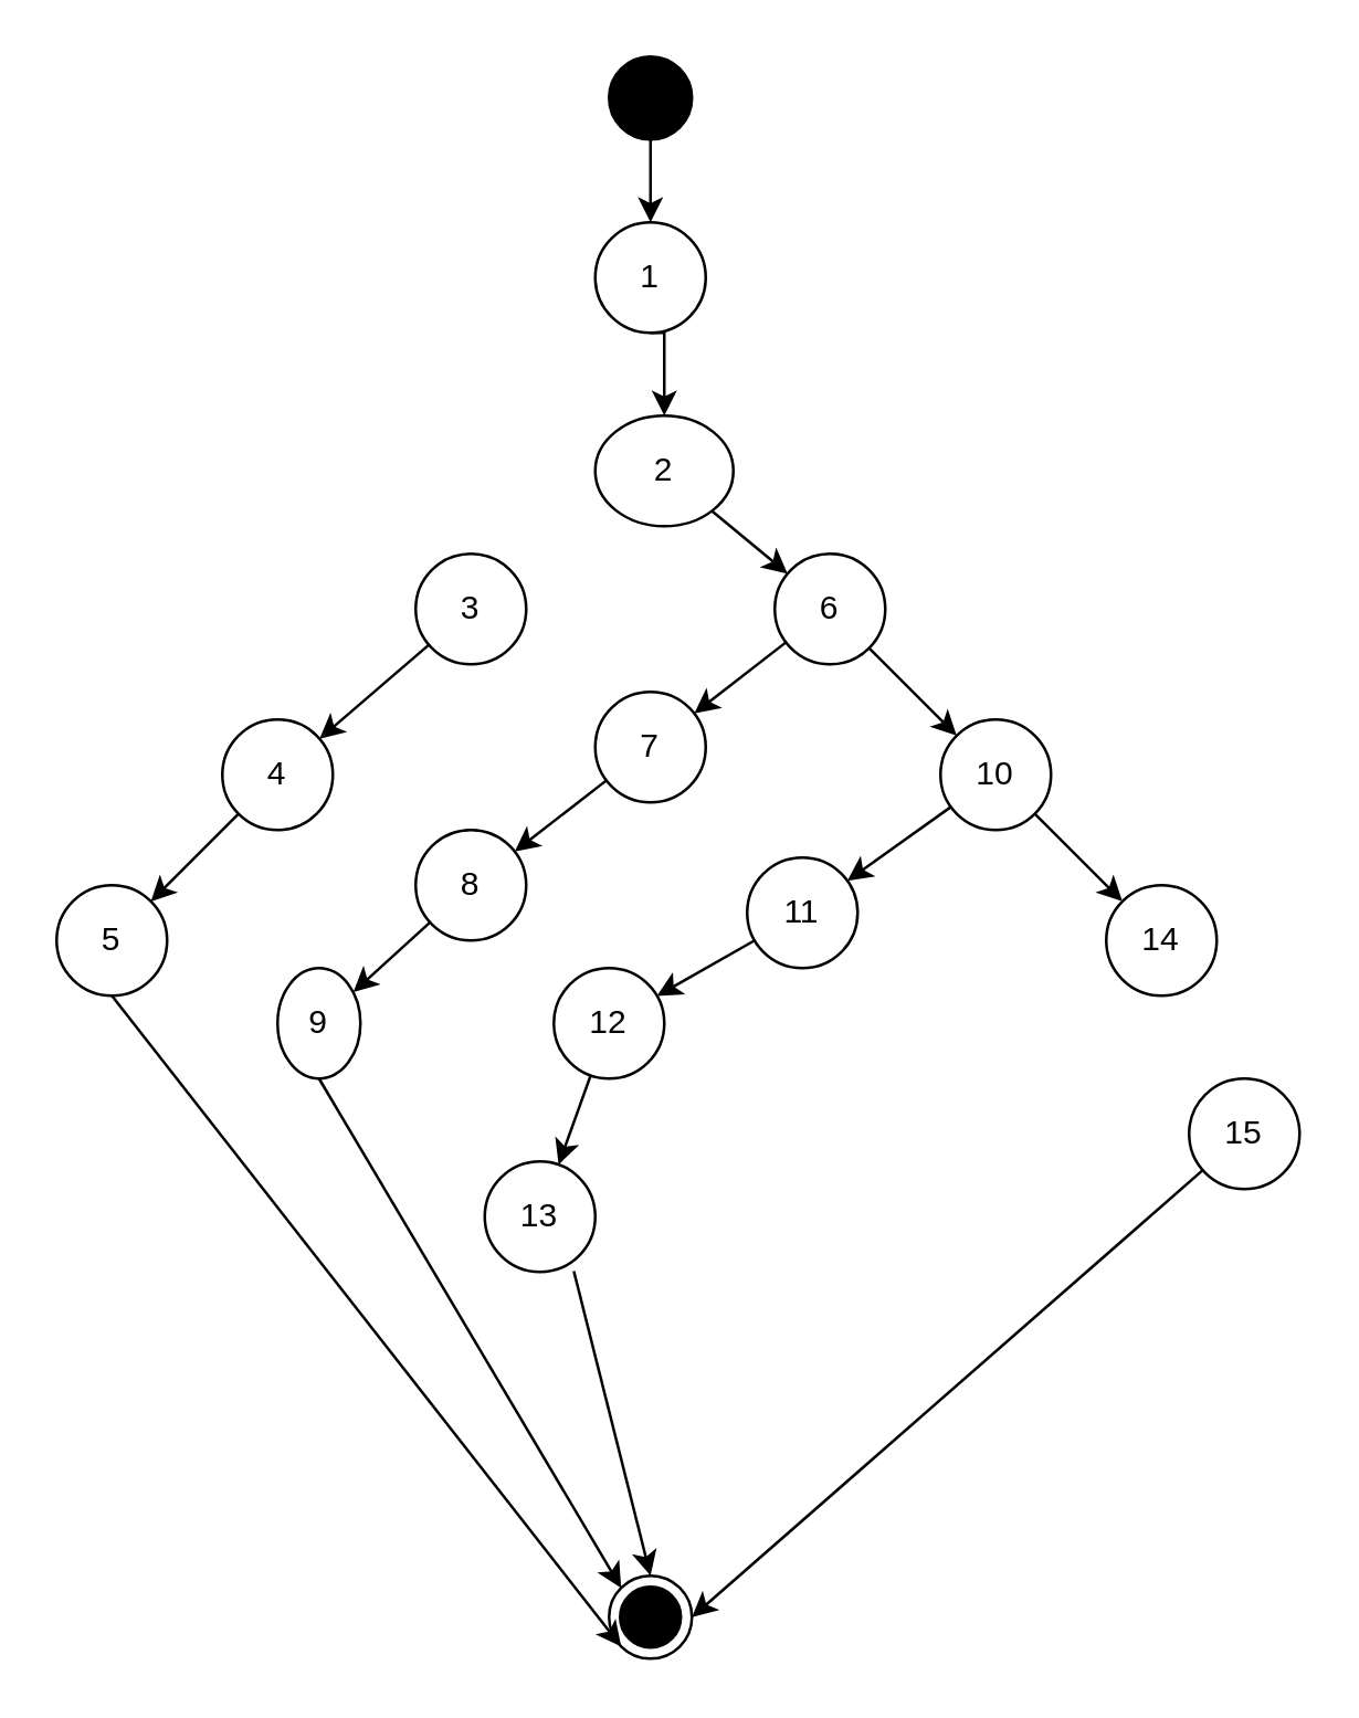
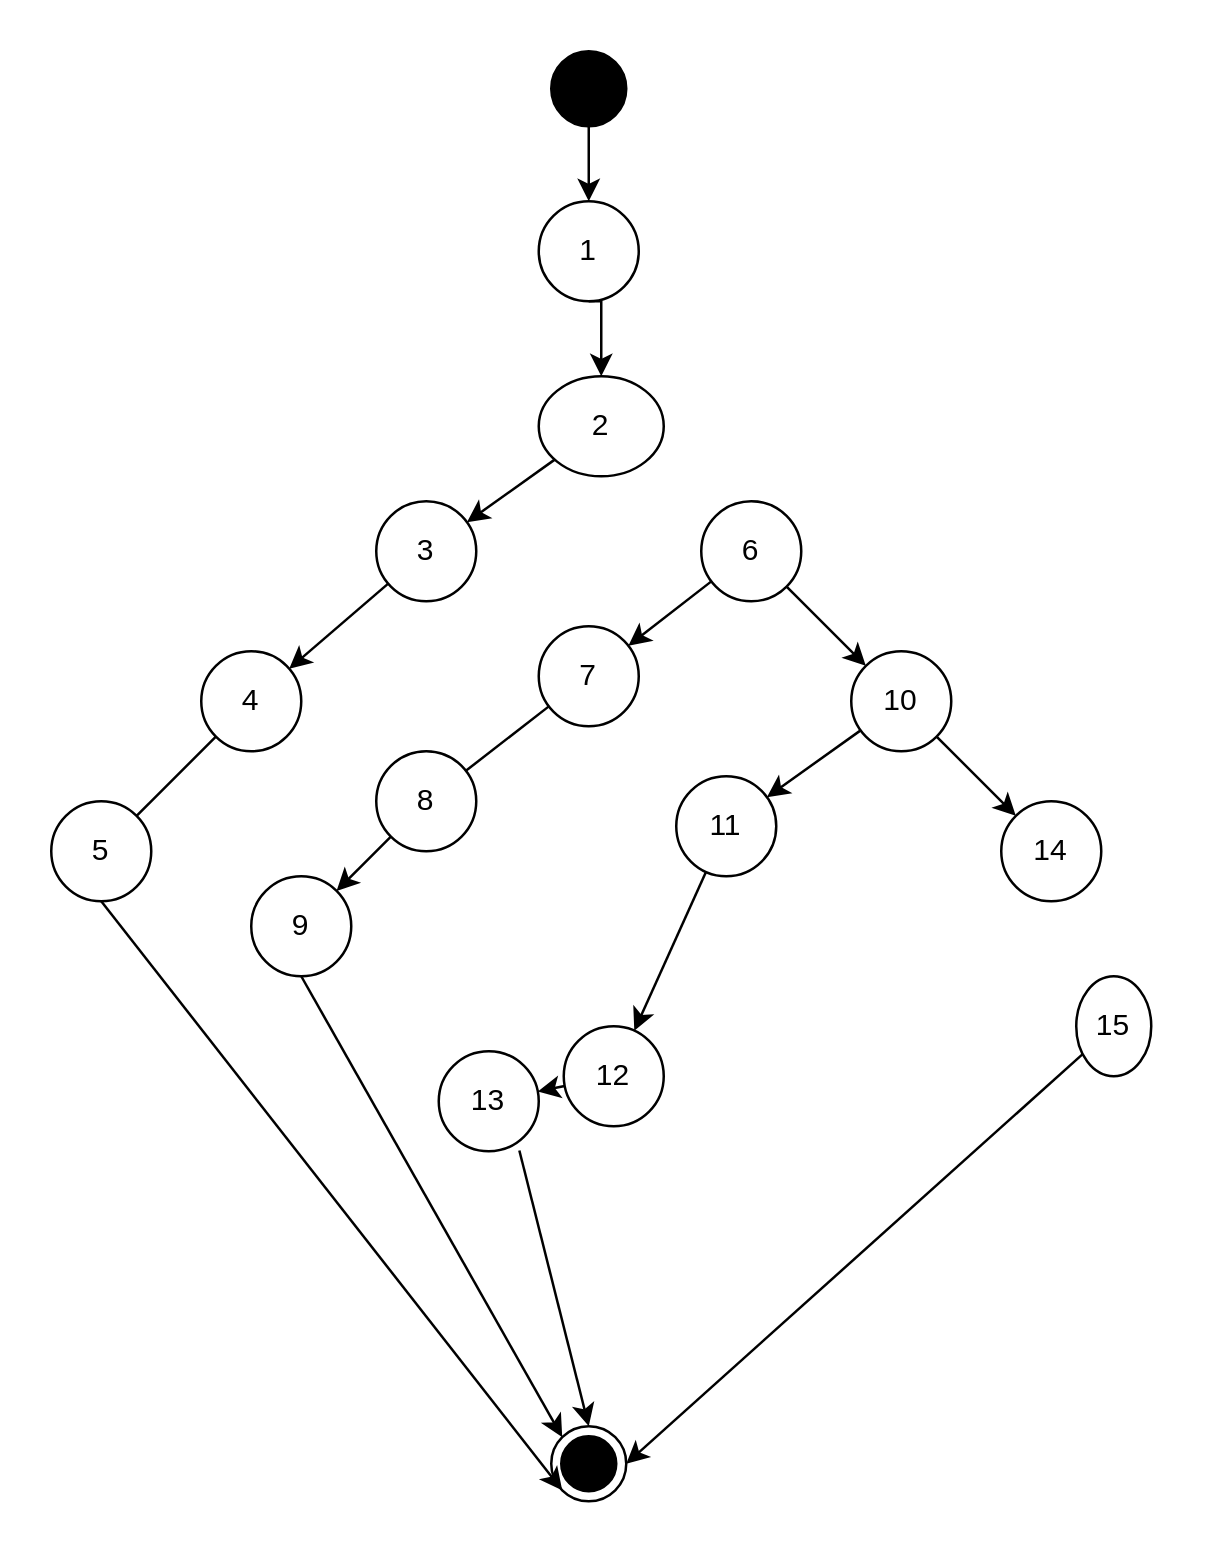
  <mxCell id="0" />
  <mxCell id="1" parent="0" />
  <mxCell id="2" style="edgeStyle=orthogonalEdgeStyle;rounded=0;orthogonalLoop=1;jettySize=auto;html=1;entryX=0.5;entryY=0;entryDx=0;entryDy=0;" edge="1" parent="1" source="3" target="6"><mxGeometry relative="1" as="geometry" /></mxCell>
  <mxCell id="3" value="" style="ellipse;fillColor=strokeColor;fontSize=11;labelPosition=left;verticalLabelPosition=middle;align=right;verticalAlign=middle;spacingRight=7;" vertex="1" parent="1"><mxGeometry x="220" y="20" width="30" height="30" as="geometry" /></mxCell>
  <mxCell id="4" value="" style="ellipse;html=1;shape=endState;fillColor=strokeColor;fontSize=11;labelPosition=left;verticalLabelPosition=middle;align=right;verticalAlign=middle;spacingRight=7;" vertex="1" parent="1"><mxGeometry x="220" y="570" width="30" height="30" as="geometry" /></mxCell>
  <mxCell id="5" style="edgeStyle=orthogonalEdgeStyle;rounded=0;orthogonalLoop=1;jettySize=auto;html=1;exitX=0.5;exitY=1;exitDx=0;exitDy=0;entryX=0.5;entryY=0;entryDx=0;entryDy=0;" edge="1" parent="1" source="6" target="9"><mxGeometry relative="1" as="geometry" /></mxCell>
  <mxCell id="6" value="1" style="ellipse;whiteSpace=wrap;html=1;aspect=fixed;" vertex="1" parent="1"><mxGeometry x="215" y="80" width="40" height="40" as="geometry" /></mxCell>
- <mxCell id="8" value="" style="rounded=0;orthogonalLoop=1;jettySize=auto;html=1;" edge="1" parent="1" source="9" target="18"><mxGeometry relative="1" as="geometry" /></mxCell>
+ <mxCell id="7" value="" style="rounded=0;orthogonalLoop=1;jettySize=auto;html=1;" edge="1" parent="1" source="9" target="11"><mxGeometry relative="1" as="geometry" /></mxCell>
  <mxCell id="9" value="2" style="ellipse;whiteSpace=wrap;html=1;aspect=fixed;" vertex="1" parent="1"><mxGeometry x="215" y="150" width="50" height="40" as="geometry" /></mxCell>
  <mxCell id="10" value="" style="rounded=0;orthogonalLoop=1;jettySize=auto;html=1;" edge="1" parent="1" source="11" target="14"><mxGeometry relative="1" as="geometry" /></mxCell>
  <mxCell id="11" value="3" style="ellipse;whiteSpace=wrap;html=1;aspect=fixed;" vertex="1" parent="1"><mxGeometry x="150" y="200" width="40" height="40" as="geometry" /></mxCell>
  <mxCell id="12" style="rounded=0;orthogonalLoop=1;jettySize=auto;html=1;exitX=0.5;exitY=1;exitDx=0;exitDy=0;entryX=0;entryY=1;entryDx=0;entryDy=0;" edge="1" parent="1" source="15" target="4"><mxGeometry relative="1" as="geometry"><mxPoint x="220" y="820" as="targetPoint" /></mxGeometry></mxCell>
- <mxCell id="13" value="" style="rounded=0;orthogonalLoop=1;jettySize=auto;html=1;" edge="1" parent="1" source="14" target="15"><mxGeometry relative="1" as="geometry" /></mxCell>
+ <mxCell id="13" value="" style="rounded=0;orthogonalLoop=1;jettySize=auto;html=1;endArrow=none;" edge="1" parent="1" source="14" target="15"><mxGeometry relative="1" as="geometry" /></mxCell>
  <mxCell id="14" value="4" style="ellipse;whiteSpace=wrap;html=1;aspect=fixed;" vertex="1" parent="1"><mxGeometry x="80" y="260" width="40" height="40" as="geometry" /></mxCell>
  <mxCell id="15" value="5" style="ellipse;whiteSpace=wrap;html=1;aspect=fixed;" vertex="1" parent="1"><mxGeometry x="20" y="320" width="40" height="40" as="geometry" /></mxCell>
  <mxCell id="16" value="" style="rounded=0;orthogonalLoop=1;jettySize=auto;html=1;" edge="1" parent="1" source="18" target="20"><mxGeometry relative="1" as="geometry" /></mxCell>
  <mxCell id="17" value="" style="rounded=0;orthogonalLoop=1;jettySize=auto;html=1;" edge="1" parent="1" source="18" target="27"><mxGeometry relative="1" as="geometry" /></mxCell>
  <mxCell id="18" value="6" style="ellipse;whiteSpace=wrap;html=1;aspect=fixed;" vertex="1" parent="1"><mxGeometry x="280" y="200" width="40" height="40" as="geometry" /></mxCell>
- <mxCell id="19" value="" style="rounded=0;orthogonalLoop=1;jettySize=auto;html=1;" edge="1" parent="1" source="20" target="22"><mxGeometry relative="1" as="geometry" /></mxCell>
+ <mxCell id="19" value="" style="rounded=0;orthogonalLoop=1;jettySize=auto;html=1;endArrow=none;" edge="1" parent="1" source="20" target="22"><mxGeometry relative="1" as="geometry" /></mxCell>
  <mxCell id="20" value="7" style="ellipse;whiteSpace=wrap;html=1;aspect=fixed;" vertex="1" parent="1"><mxGeometry x="215" y="250" width="40" height="40" as="geometry" /></mxCell>
  <mxCell id="21" value="" style="rounded=0;orthogonalLoop=1;jettySize=auto;html=1;" edge="1" parent="1" source="22" target="24"><mxGeometry relative="1" as="geometry" /></mxCell>
  <mxCell id="22" value="8" style="ellipse;whiteSpace=wrap;html=1;aspect=fixed;" vertex="1" parent="1"><mxGeometry x="150" y="300" width="40" height="40" as="geometry" /></mxCell>
  <mxCell id="23" style="rounded=0;orthogonalLoop=1;jettySize=auto;html=1;entryX=0;entryY=0;entryDx=0;entryDy=0;exitX=0.5;exitY=1;exitDx=0;exitDy=0;" edge="1" parent="1" source="24" target="4"><mxGeometry relative="1" as="geometry" /></mxCell>
- <mxCell id="24" value="9" style="ellipse;whiteSpace=wrap;html=1;aspect=fixed;" vertex="1" parent="1"><mxGeometry x="100" y="350" width="30" height="40" as="geometry" /></mxCell>
+ <mxCell id="24" value="9" style="ellipse;whiteSpace=wrap;html=1;aspect=fixed;" vertex="1" parent="1"><mxGeometry x="100" y="350" width="40" height="40" as="geometry" /></mxCell>
  <mxCell id="25" value="" style="rounded=0;orthogonalLoop=1;jettySize=auto;html=1;" edge="1" parent="1" source="27" target="29"><mxGeometry relative="1" as="geometry" /></mxCell>
  <mxCell id="26" value="" style="rounded=0;orthogonalLoop=1;jettySize=auto;html=1;" edge="1" parent="1" source="27" target="34"><mxGeometry relative="1" as="geometry" /></mxCell>
  <mxCell id="27" value="10" style="ellipse;whiteSpace=wrap;html=1;aspect=fixed;" vertex="1" parent="1"><mxGeometry x="340" y="260" width="40" height="40" as="geometry" /></mxCell>
  <mxCell id="28" value="" style="rounded=0;orthogonalLoop=1;jettySize=auto;html=1;" edge="1" parent="1" source="29" target="31"><mxGeometry relative="1" as="geometry" /></mxCell>
  <mxCell id="29" value="11" style="ellipse;whiteSpace=wrap;html=1;aspect=fixed;" vertex="1" parent="1"><mxGeometry x="270" y="310" width="40" height="40" as="geometry" /></mxCell>
  <mxCell id="30" value="" style="rounded=0;orthogonalLoop=1;jettySize=auto;html=1;" edge="1" parent="1" source="31" target="33"><mxGeometry relative="1" as="geometry" /></mxCell>
- <mxCell id="31" value="12" style="ellipse;whiteSpace=wrap;html=1;aspect=fixed;" vertex="1" parent="1"><mxGeometry x="200" y="350" width="40" height="40" as="geometry" /></mxCell>
+ <mxCell id="31" value="12" style="ellipse;whiteSpace=wrap;html=1;aspect=fixed;" vertex="1" parent="1"><mxGeometry x="225" y="410" width="40" height="40" as="geometry" /></mxCell>
  <mxCell id="32" style="rounded=0;orthogonalLoop=1;jettySize=auto;html=1;entryX=0.5;entryY=0;entryDx=0;entryDy=0;exitX=0.806;exitY=0.992;exitDx=0;exitDy=0;exitPerimeter=0;" edge="1" parent="1" source="33" target="4"><mxGeometry relative="1" as="geometry" /></mxCell>
  <mxCell id="33" value="13" style="ellipse;whiteSpace=wrap;html=1;aspect=fixed;" vertex="1" parent="1"><mxGeometry x="175" y="420" width="40" height="40" as="geometry" /></mxCell>
  <mxCell id="34" value="14" style="ellipse;whiteSpace=wrap;html=1;aspect=fixed;" vertex="1" parent="1"><mxGeometry x="400" y="320" width="40" height="40" as="geometry" /></mxCell>
  <mxCell id="35" style="rounded=0;orthogonalLoop=1;jettySize=auto;html=1;entryX=1;entryY=0.5;entryDx=0;entryDy=0;" edge="1" parent="1" source="36" target="4"><mxGeometry relative="1" as="geometry" /></mxCell>
- <mxCell id="36" value="15" style="ellipse;whiteSpace=wrap;html=1;aspect=fixed;" vertex="1" parent="1"><mxGeometry x="430" y="390" width="40" height="40" as="geometry" /></mxCell>
+ <mxCell id="36" value="15" style="ellipse;whiteSpace=wrap;html=1;aspect=fixed;" vertex="1" parent="1"><mxGeometry x="430" y="390" width="30" height="40" as="geometry" /></mxCell>
